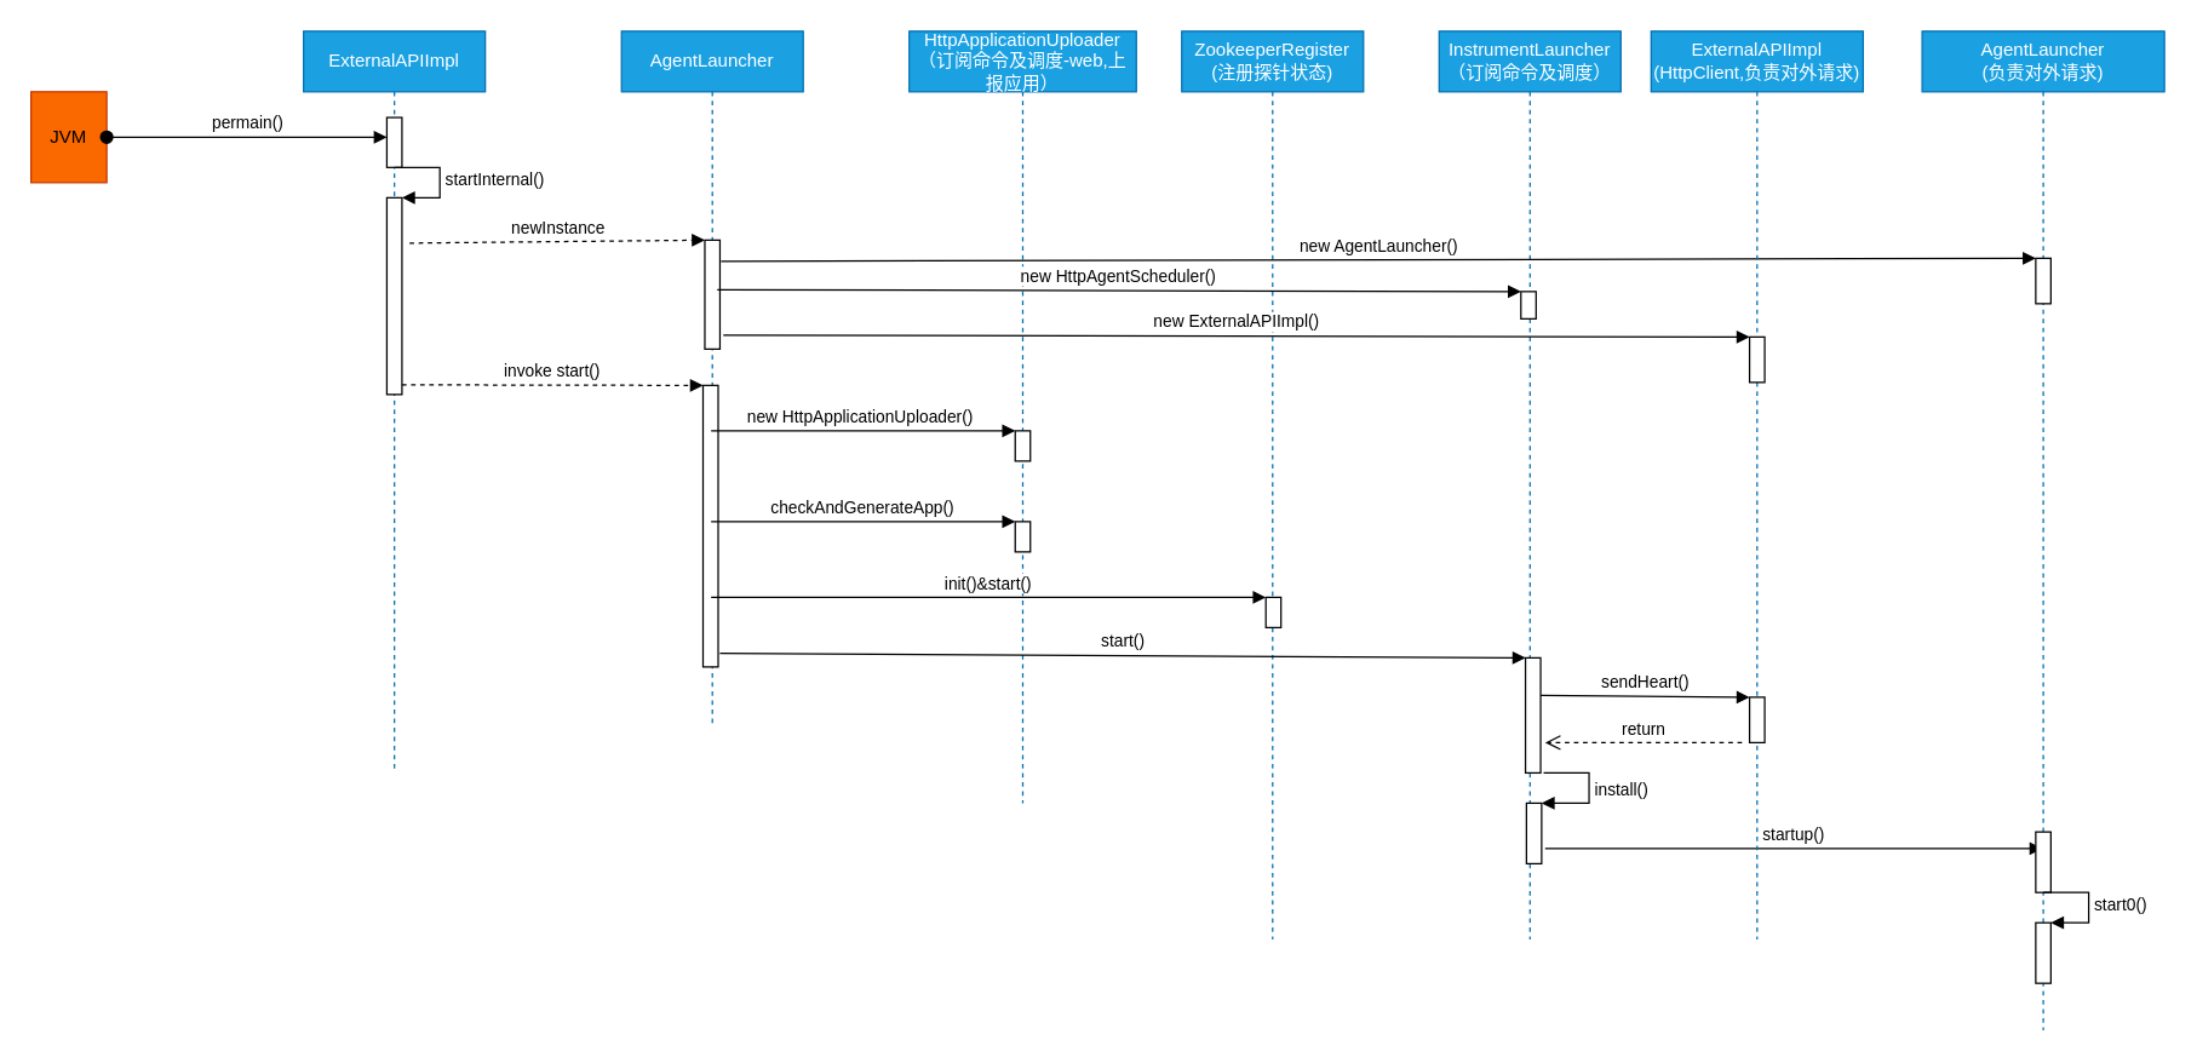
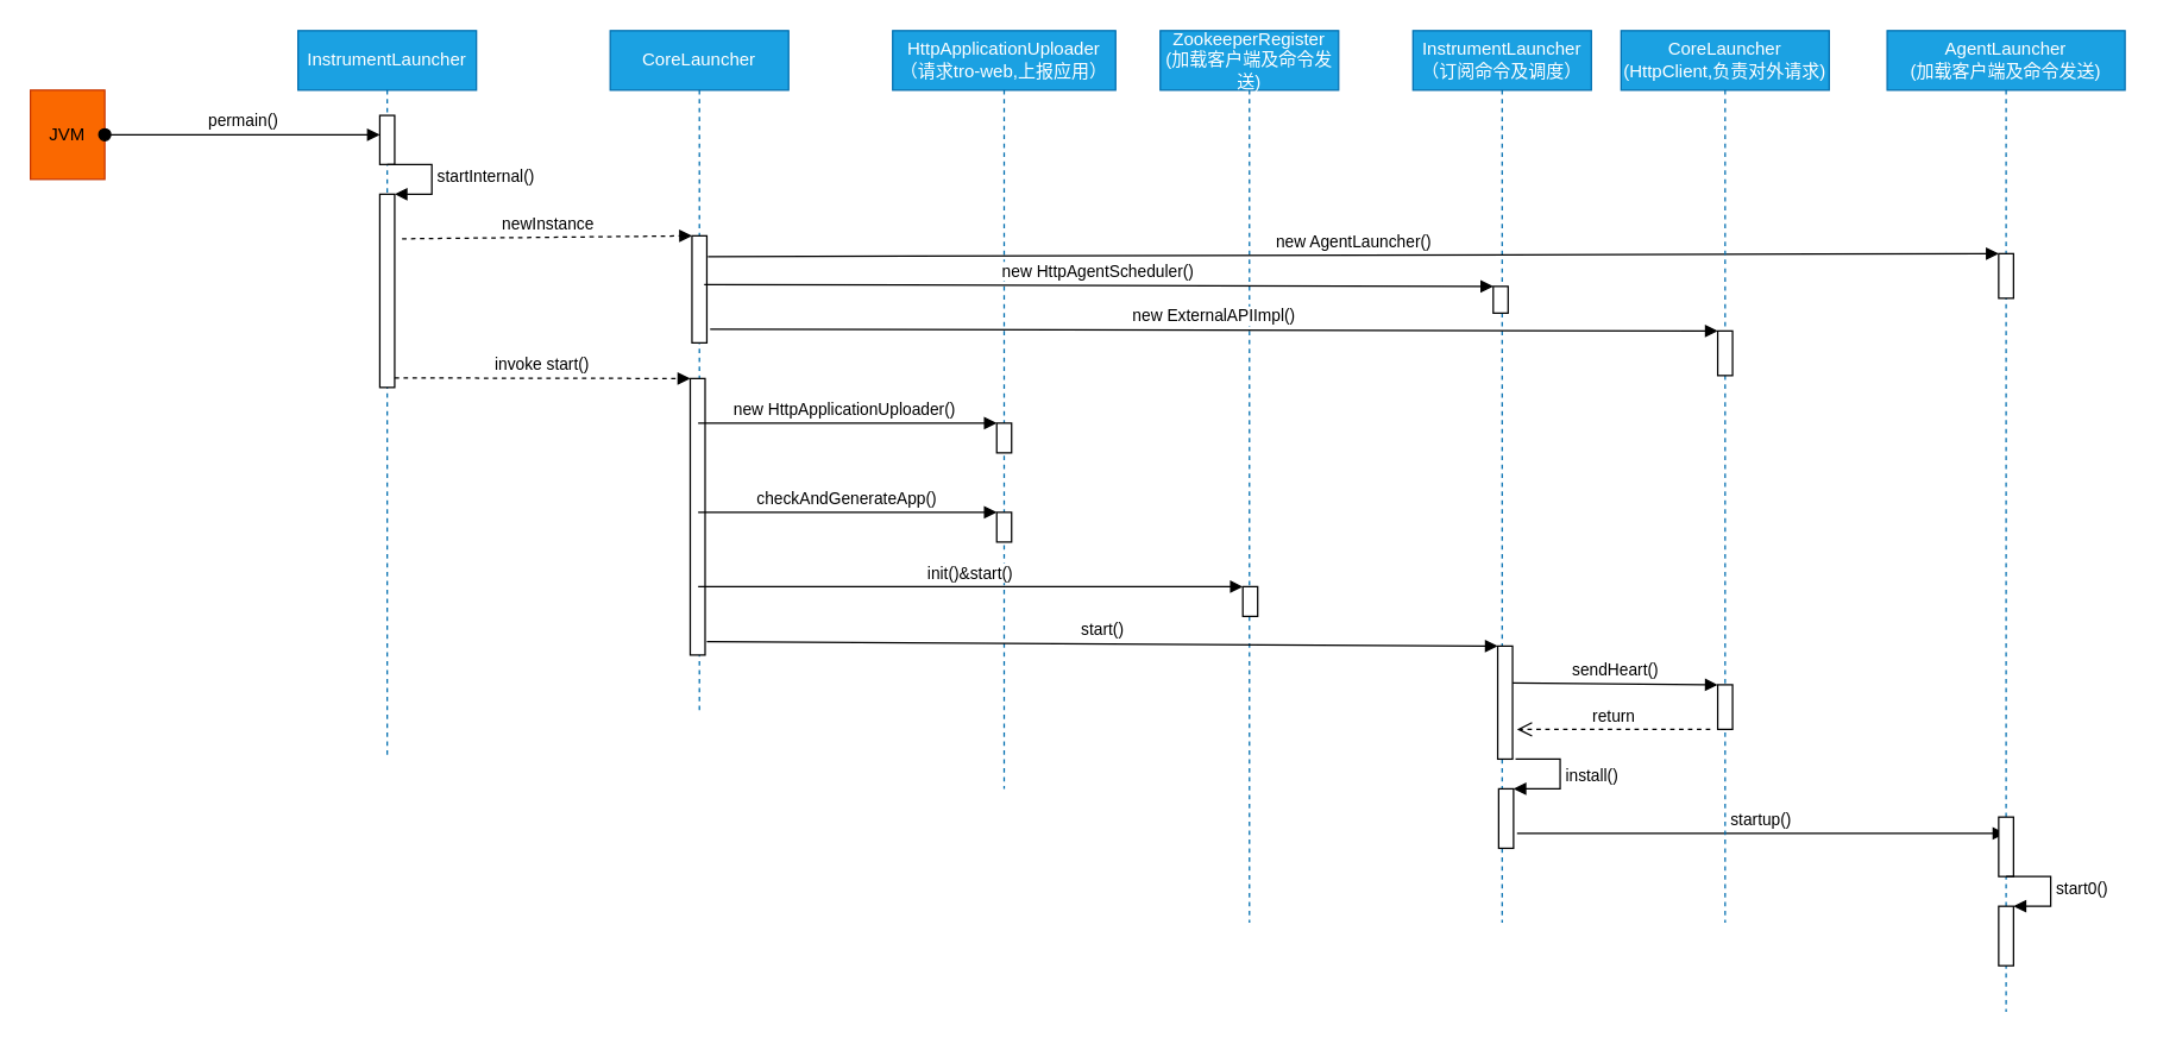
  <mxCell id="0" />
  <mxCell id="1" parent="0" />
- <mxCell id="2" value="ExternalAPIImpl" style="shape=umlLifeline;perimeter=lifelinePerimeter;whiteSpace=wrap;html=1;container=1;collapsible=0;recursiveResize=0;outlineConnect=0;fillColor=#1ba1e2;fontColor=#ffffff;strokeColor=#006EAF;" vertex="1" parent="1"><mxGeometry x="200" y="20" width="120" height="490" as="geometry" /></mxCell>
+ <mxCell id="2" value="InstrumentLauncher" style="shape=umlLifeline;perimeter=lifelinePerimeter;whiteSpace=wrap;html=1;container=1;collapsible=0;recursiveResize=0;outlineConnect=0;fillColor=#1ba1e2;fontColor=#ffffff;strokeColor=#006EAF;" vertex="1" parent="1"><mxGeometry x="200" y="20" width="120" height="490" as="geometry" /></mxCell>
  <mxCell id="3" value="" style="html=1;points=[];perimeter=orthogonalPerimeter;" vertex="1" parent="2"><mxGeometry x="55" y="57" width="10" height="33" as="geometry" /></mxCell>
  <mxCell id="4" value="" style="html=1;points=[];perimeter=orthogonalPerimeter;" vertex="1" parent="2"><mxGeometry x="55" y="110" width="10" height="130" as="geometry" /></mxCell>
  <mxCell id="5" value="startInternal()" style="edgeStyle=orthogonalEdgeStyle;html=1;align=left;spacingLeft=2;endArrow=block;rounded=0;entryX=1;entryY=0;" edge="1" target="4" parent="2"><mxGeometry relative="1" as="geometry"><mxPoint x="60" y="90" as="sourcePoint" /><Array as="points"><mxPoint x="90" y="90" /></Array></mxGeometry></mxCell>
- <mxCell id="6" value="AgentLauncher" style="shape=umlLifeline;perimeter=lifelinePerimeter;whiteSpace=wrap;html=1;container=1;collapsible=0;recursiveResize=0;outlineConnect=0;fillColor=#1ba1e2;fontColor=#ffffff;strokeColor=#006EAF;" vertex="1" parent="1"><mxGeometry x="410" y="20" width="120" height="460" as="geometry" /></mxCell>
+ <mxCell id="6" value="CoreLauncher" style="shape=umlLifeline;perimeter=lifelinePerimeter;whiteSpace=wrap;html=1;container=1;collapsible=0;recursiveResize=0;outlineConnect=0;fillColor=#1ba1e2;fontColor=#ffffff;strokeColor=#006EAF;" vertex="1" parent="1"><mxGeometry x="410" y="20" width="120" height="460" as="geometry" /></mxCell>
  <mxCell id="7" value="" style="html=1;points=[];perimeter=orthogonalPerimeter;" vertex="1" parent="6"><mxGeometry x="55" y="138" width="10" height="72" as="geometry" /></mxCell>
  <mxCell id="8" value="" style="html=1;points=[];perimeter=orthogonalPerimeter;" vertex="1" parent="6"><mxGeometry x="53.83" y="234" width="10" height="186" as="geometry" /></mxCell>
  <mxCell id="9" value="invoke start()" style="html=1;verticalAlign=bottom;endArrow=block;entryX=0;entryY=0;rounded=0;exitX=1.117;exitY=0.276;exitDx=0;exitDy=0;exitPerimeter=0;dashed=1;" edge="1" parent="6" target="8"><mxGeometry relative="1" as="geometry"><mxPoint x="-145.0" y="233.6" as="sourcePoint" /></mxGeometry></mxCell>
- <mxCell id="10" value="HttpApplicationUploader（订阅命令及调度-web,上报应用）" style="shape=umlLifeline;perimeter=lifelinePerimeter;whiteSpace=wrap;html=1;container=1;collapsible=0;recursiveResize=0;outlineConnect=0;fillColor=#1ba1e2;fontColor=#ffffff;strokeColor=#006EAF;" vertex="1" parent="1"><mxGeometry x="600" y="20" width="150" height="510" as="geometry" /></mxCell>
+ <mxCell id="10" value="HttpApplicationUploader（请求tro-web,上报应用）" style="shape=umlLifeline;perimeter=lifelinePerimeter;whiteSpace=wrap;html=1;container=1;collapsible=0;recursiveResize=0;outlineConnect=0;fillColor=#1ba1e2;fontColor=#ffffff;strokeColor=#006EAF;" vertex="1" parent="1"><mxGeometry x="600" y="20" width="150" height="510" as="geometry" /></mxCell>
  <mxCell id="11" value="" style="html=1;points=[];perimeter=orthogonalPerimeter;" vertex="1" parent="10"><mxGeometry x="70" y="264" width="10" height="20" as="geometry" /></mxCell>
  <mxCell id="12" value="" style="html=1;points=[];perimeter=orthogonalPerimeter;" vertex="1" parent="10"><mxGeometry x="70" y="324" width="10" height="20" as="geometry" /></mxCell>
- <mxCell id="13" value="ZookeeperRegister&lt;br&gt;(注册探针状态)" style="shape=umlLifeline;perimeter=lifelinePerimeter;whiteSpace=wrap;html=1;container=1;collapsible=0;recursiveResize=0;outlineConnect=0;fillColor=#1ba1e2;fontColor=#ffffff;strokeColor=#006EAF;" vertex="1" parent="1"><mxGeometry x="780" y="20" width="120" height="600" as="geometry" /></mxCell>
+ <mxCell id="13" value="ZookeeperRegister&lt;br&gt;(加载客户端及命令发送)" style="shape=umlLifeline;perimeter=lifelinePerimeter;whiteSpace=wrap;html=1;container=1;collapsible=0;recursiveResize=0;outlineConnect=0;fillColor=#1ba1e2;fontColor=#ffffff;strokeColor=#006EAF;" vertex="1" parent="1"><mxGeometry x="780" y="20" width="120" height="600" as="geometry" /></mxCell>
  <mxCell id="14" value="" style="html=1;points=[];perimeter=orthogonalPerimeter;" vertex="1" parent="13"><mxGeometry x="55.55" y="374" width="10" height="20" as="geometry" /></mxCell>
  <mxCell id="15" value="InstrumentLauncher&lt;br&gt;（订阅命令及调度）" style="shape=umlLifeline;perimeter=lifelinePerimeter;whiteSpace=wrap;html=1;container=1;collapsible=0;recursiveResize=0;outlineConnect=0;fillColor=#1ba1e2;fontColor=#ffffff;strokeColor=#006EAF;" vertex="1" parent="1"><mxGeometry x="950" y="20" width="120" height="600" as="geometry" /></mxCell>
  <mxCell id="16" value="" style="html=1;points=[];perimeter=orthogonalPerimeter;" vertex="1" parent="15"><mxGeometry x="54" y="172" width="10" height="18" as="geometry" /></mxCell>
  <mxCell id="17" value="" style="html=1;points=[];perimeter=orthogonalPerimeter;" vertex="1" parent="15"><mxGeometry x="57" y="413.99" width="10" height="76.01" as="geometry" /></mxCell>
  <mxCell id="18" value="start()" style="html=1;verticalAlign=bottom;endArrow=block;entryX=0;entryY=0;rounded=0;exitX=0.867;exitY=0.969;exitDx=0;exitDy=0;exitPerimeter=0;" edge="1" parent="15" target="17"><mxGeometry relative="1" as="geometry"><mxPoint x="-475.0" y="410.998" as="sourcePoint" /></mxGeometry></mxCell>
  <mxCell id="19" value="" style="html=1;points=[];perimeter=orthogonalPerimeter;" vertex="1" parent="15"><mxGeometry x="57.66" y="510" width="10" height="40" as="geometry" /></mxCell>
  <mxCell id="20" value="install()" style="edgeStyle=orthogonalEdgeStyle;html=1;align=left;spacingLeft=2;endArrow=block;rounded=0;entryX=1;entryY=0;" edge="1" target="19" parent="15"><mxGeometry relative="1" as="geometry"><mxPoint x="69" y="490" as="sourcePoint" /><Array as="points"><mxPoint x="99" y="490" /></Array></mxGeometry></mxCell>
  <mxCell id="21" value="startup()" style="html=1;verticalAlign=bottom;endArrow=block;rounded=0;" edge="1" parent="15" target="28"><mxGeometry width="80" relative="1" as="geometry"><mxPoint x="70" y="540" as="sourcePoint" /><mxPoint x="150" y="540" as="targetPoint" /></mxGeometry></mxCell>
  <mxCell id="22" value="JVM" style="rounded=0;whiteSpace=wrap;html=1;fillColor=#fa6800;fontColor=#000000;strokeColor=#C73500;" vertex="1" parent="1"><mxGeometry x="20" y="60" width="50" height="60" as="geometry" /></mxCell>
  <mxCell id="23" value="permain()" style="html=1;verticalAlign=bottom;startArrow=oval;endArrow=block;startSize=8;rounded=0;exitX=1;exitY=0.5;exitDx=0;exitDy=0;" edge="1" target="3" parent="1" source="22"><mxGeometry relative="1" as="geometry"><mxPoint x="195" y="77" as="sourcePoint" /></mxGeometry></mxCell>
  <mxCell id="24" value="newInstance" style="html=1;verticalAlign=bottom;endArrow=block;entryX=0;entryY=0;rounded=0;dashed=1;" edge="1" target="7" parent="1"><mxGeometry relative="1" as="geometry"><mxPoint x="270" y="160" as="sourcePoint" /></mxGeometry></mxCell>
  <mxCell id="25" value="new HttpApplicationUploader()&amp;nbsp;" style="html=1;verticalAlign=bottom;endArrow=block;entryX=0;entryY=0;rounded=0;" edge="1" target="11" parent="1"><mxGeometry relative="1" as="geometry"><mxPoint x="469.167" y="284" as="sourcePoint" /></mxGeometry></mxCell>
  <mxCell id="26" value="checkAndGenerateApp()" style="html=1;verticalAlign=bottom;endArrow=block;entryX=0;entryY=0;rounded=0;" edge="1" target="12" parent="1"><mxGeometry relative="1" as="geometry"><mxPoint x="469.167" y="344" as="sourcePoint" /></mxGeometry></mxCell>
  <mxCell id="27" value="init()&amp;amp;start()" style="html=1;verticalAlign=bottom;endArrow=block;entryX=0;entryY=0;rounded=0;" edge="1" parent="1" target="14"><mxGeometry relative="1" as="geometry"><mxPoint x="469.167" y="394" as="sourcePoint" /></mxGeometry></mxCell>
- <mxCell id="28" value="AgentLauncher&lt;br&gt;(负责对外请求)" style="shape=umlLifeline;perimeter=lifelinePerimeter;whiteSpace=wrap;html=1;container=1;collapsible=0;recursiveResize=0;outlineConnect=0;fillColor=#1ba1e2;fontColor=#ffffff;strokeColor=#006EAF;" vertex="1" parent="1"><mxGeometry x="1269" y="20" width="160" height="660" as="geometry" /></mxCell>
+ <mxCell id="28" value="AgentLauncher&lt;br&gt;(加载客户端及命令发送)" style="shape=umlLifeline;perimeter=lifelinePerimeter;whiteSpace=wrap;html=1;container=1;collapsible=0;recursiveResize=0;outlineConnect=0;fillColor=#1ba1e2;fontColor=#ffffff;strokeColor=#006EAF;" vertex="1" parent="1"><mxGeometry x="1269" y="20" width="160" height="660" as="geometry" /></mxCell>
  <mxCell id="29" value="" style="html=1;points=[];perimeter=orthogonalPerimeter;" vertex="1" parent="28"><mxGeometry x="75" y="150" width="10" height="30" as="geometry" /></mxCell>
  <mxCell id="30" value="" style="html=1;points=[];perimeter=orthogonalPerimeter;" vertex="1" parent="28"><mxGeometry x="75" y="529" width="10" height="40" as="geometry" /></mxCell>
  <mxCell id="31" value="" style="html=1;points=[];perimeter=orthogonalPerimeter;" vertex="1" parent="28"><mxGeometry x="75" y="589" width="10" height="40" as="geometry" /></mxCell>
  <mxCell id="32" value="start0()" style="edgeStyle=orthogonalEdgeStyle;html=1;align=left;spacingLeft=2;endArrow=block;rounded=0;entryX=1;entryY=0;" edge="1" target="31" parent="28"><mxGeometry relative="1" as="geometry"><mxPoint x="80" y="569" as="sourcePoint" /><Array as="points"><mxPoint x="110" y="569" /></Array></mxGeometry></mxCell>
  <mxCell id="33" value="new AgentLauncher()" style="html=1;verticalAlign=bottom;endArrow=block;entryX=0;entryY=0;rounded=0;exitX=1.075;exitY=0.194;exitDx=0;exitDy=0;exitPerimeter=0;" edge="1" target="29" parent="1" source="7"><mxGeometry relative="1" as="geometry"><mxPoint x="480" y="170" as="sourcePoint" /></mxGeometry></mxCell>
  <mxCell id="34" value="new HttpAgentScheduler()" style="html=1;verticalAlign=bottom;endArrow=block;entryX=0;entryY=0;rounded=0;exitX=0.825;exitY=0.455;exitDx=0;exitDy=0;exitPerimeter=0;" edge="1" target="16" parent="1" source="7"><mxGeometry relative="1" as="geometry"><mxPoint x="480" y="192" as="sourcePoint" /></mxGeometry></mxCell>
- <mxCell id="35" value="ExternalAPIImpl&lt;br&gt;(HttpClient,负责对外请求)" style="shape=umlLifeline;perimeter=lifelinePerimeter;whiteSpace=wrap;html=1;container=1;collapsible=0;recursiveResize=0;outlineConnect=0;fillColor=#1ba1e2;fontColor=#ffffff;strokeColor=#006EAF;" vertex="1" parent="1"><mxGeometry x="1090" y="20" width="140" height="600" as="geometry" /></mxCell>
+ <mxCell id="35" value="CoreLauncher&lt;br&gt;(HttpClient,负责对外请求)" style="shape=umlLifeline;perimeter=lifelinePerimeter;whiteSpace=wrap;html=1;container=1;collapsible=0;recursiveResize=0;outlineConnect=0;fillColor=#1ba1e2;fontColor=#ffffff;strokeColor=#006EAF;" vertex="1" parent="1"><mxGeometry x="1090" y="20" width="140" height="600" as="geometry" /></mxCell>
  <mxCell id="36" value="" style="html=1;points=[];perimeter=orthogonalPerimeter;" vertex="1" parent="35"><mxGeometry x="65" y="202" width="10" height="30" as="geometry" /></mxCell>
  <mxCell id="37" value="" style="html=1;points=[];perimeter=orthogonalPerimeter;" vertex="1" parent="35"><mxGeometry x="65" y="440" width="10" height="30" as="geometry" /></mxCell>
  <mxCell id="38" value="new ExternalAPIImpl()" style="html=1;verticalAlign=bottom;endArrow=block;entryX=0;entryY=0;rounded=0;exitX=0.825;exitY=0.455;exitDx=0;exitDy=0;exitPerimeter=0;" edge="1" parent="1" target="36"><mxGeometry relative="1" as="geometry"><mxPoint x="477.25" y="220.76" as="sourcePoint" /></mxGeometry></mxCell>
  <mxCell id="39" value="sendHeart()" style="html=1;verticalAlign=bottom;endArrow=block;entryX=0;entryY=0;rounded=0;exitX=1.008;exitY=0.325;exitDx=0;exitDy=0;exitPerimeter=0;" edge="1" target="37" parent="1" source="17"><mxGeometry relative="1" as="geometry"><mxPoint x="1085" y="460" as="sourcePoint" /></mxGeometry></mxCell>
  <mxCell id="40" value="return" style="html=1;verticalAlign=bottom;endArrow=open;dashed=1;endSize=8;rounded=0;" edge="1" parent="1"><mxGeometry relative="1" as="geometry"><mxPoint x="1020" y="490" as="targetPoint" /><mxPoint x="1150" y="490" as="sourcePoint" /><Array as="points"><mxPoint x="1080" y="490" /></Array></mxGeometry></mxCell>
